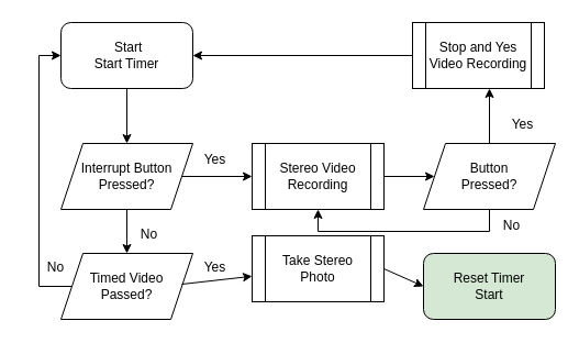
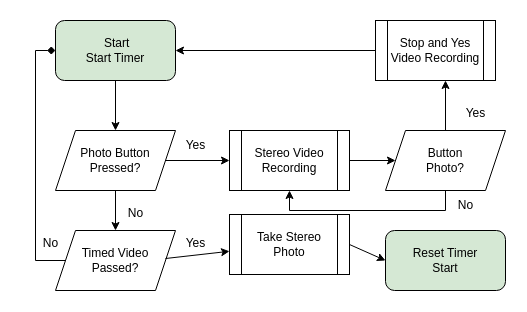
  <mxCell id="0" />
  <mxCell id="1" parent="0" />
- <mxCell id="2" value="&amp;nbsp;Start&lt;br&gt;Start Timer" style="rounded=1;whiteSpace=wrap;html=1;" vertex="1" parent="1"><mxGeometry x="55" y="20" width="120" height="60" as="geometry" /></mxCell>
+ <mxCell id="2" value="&amp;nbsp;Start&lt;br&gt;Start Timer" style="rounded=1;whiteSpace=wrap;html=1;fillColor=#d5e8d4;" vertex="1" parent="1"><mxGeometry x="55" y="20" width="120" height="60" as="geometry" /></mxCell>
  <mxCell id="3" value="" style="endArrow=classic;html=1;rounded=0;" edge="1" parent="1"><mxGeometry width="50" height="50" relative="1" as="geometry"><mxPoint x="115" y="80" as="sourcePoint" /><mxPoint x="115" y="130" as="targetPoint" /></mxGeometry></mxCell>
- <mxCell id="4" value="Interrupt Button &lt;br&gt;Pressed?" style="shape=parallelogram;perimeter=parallelogramPerimeter;whiteSpace=wrap;html=1;fixedSize=1;" vertex="1" parent="1"><mxGeometry x="55" y="130" width="120" height="60" as="geometry" /></mxCell>
+ <mxCell id="4" value="Photo Button &lt;br&gt;Pressed?" style="shape=parallelogram;perimeter=parallelogramPerimeter;whiteSpace=wrap;html=1;fixedSize=1;" vertex="1" parent="1"><mxGeometry x="55" y="130" width="120" height="60" as="geometry" /></mxCell>
  <mxCell id="5" value="" style="endArrow=classic;html=1;rounded=0;entryX=0;entryY=0.5;entryDx=0;entryDy=0;" edge="1" parent="1" target="18"><mxGeometry width="50" height="50" relative="1" as="geometry"><mxPoint x="165" y="160" as="sourcePoint" /><mxPoint x="225" y="160" as="targetPoint" /></mxGeometry></mxCell>
  <mxCell id="6" value="" style="endArrow=classic;html=1;rounded=0;" edge="1" parent="1"><mxGeometry width="50" height="50" relative="1" as="geometry"><mxPoint x="115" y="190" as="sourcePoint" /><mxPoint x="115" y="230" as="targetPoint" /></mxGeometry></mxCell>
  <mxCell id="7" value="Yes" style="text;html=1;align=center;verticalAlign=middle;resizable=0;points=[];autosize=1;strokeColor=none;fillColor=none;" vertex="1" parent="1"><mxGeometry x="175" y="130" width="40" height="30" as="geometry" /></mxCell>
  <mxCell id="8" value="No&lt;br&gt;" style="text;html=1;align=center;verticalAlign=middle;resizable=0;points=[];autosize=1;strokeColor=none;fillColor=none;" vertex="1" parent="1"><mxGeometry x="115" y="198" width="40" height="30" as="geometry" /></mxCell>
- <mxCell id="9" value="Button&lt;br&gt;Pressed?" style="shape=parallelogram;perimeter=parallelogramPerimeter;whiteSpace=wrap;html=1;fixedSize=1;" vertex="1" parent="1"><mxGeometry x="385" y="130" width="120" height="60" as="geometry" /></mxCell>
+ <mxCell id="9" value="Button&lt;br&gt;Photo?" style="shape=parallelogram;perimeter=parallelogramPerimeter;whiteSpace=wrap;html=1;fixedSize=1;" vertex="1" parent="1"><mxGeometry x="385" y="130" width="120" height="60" as="geometry" /></mxCell>
  <mxCell id="10" value="" style="endArrow=classic;html=1;rounded=0;" edge="1" parent="1" target="9"><mxGeometry width="50" height="50" relative="1" as="geometry"><mxPoint x="345" y="160" as="sourcePoint" /><mxPoint x="395" y="110" as="targetPoint" /></mxGeometry></mxCell>
  <mxCell id="11" value="" style="endArrow=classic;html=1;rounded=0;" edge="1" parent="1"><mxGeometry width="50" height="50" relative="1" as="geometry"><mxPoint x="445" y="130" as="sourcePoint" /><mxPoint x="445" y="80" as="targetPoint" /></mxGeometry></mxCell>
  <mxCell id="12" value="Yes" style="text;html=1;align=center;verticalAlign=middle;resizable=0;points=[];autosize=1;strokeColor=none;fillColor=none;" vertex="1" parent="1"><mxGeometry x="455" y="98" width="40" height="30" as="geometry" /></mxCell>
  <mxCell id="13" value="" style="endArrow=classic;html=1;rounded=0;entryX=0.5;entryY=1;entryDx=0;entryDy=0;" edge="1" parent="1"><mxGeometry width="50" height="50" relative="1" as="geometry"><mxPoint x="445" y="190" as="sourcePoint" /><mxPoint x="289" y="190" as="targetPoint" /><Array as="points"><mxPoint x="445" y="210" /><mxPoint x="289" y="210" /></Array></mxGeometry></mxCell>
  <mxCell id="14" value="No" style="text;html=1;align=center;verticalAlign=middle;resizable=0;points=[];autosize=1;strokeColor=none;fillColor=none;" vertex="1" parent="1"><mxGeometry x="445" y="190" width="40" height="30" as="geometry" /></mxCell>
  <mxCell id="15" value="" style="endArrow=classic;html=1;rounded=0;entryX=1;entryY=0.5;entryDx=0;entryDy=0;" edge="1" parent="1" target="2"><mxGeometry width="50" height="50" relative="1" as="geometry"><mxPoint x="385" y="50" as="sourcePoint" /><mxPoint x="435" y="0" as="targetPoint" /></mxGeometry></mxCell>
  <mxCell id="16" value="Timed Video&lt;br&gt;Passed?" style="shape=parallelogram;perimeter=parallelogramPerimeter;whiteSpace=wrap;html=1;fixedSize=1;" vertex="1" parent="1"><mxGeometry x="55" y="230" width="120" height="60" as="geometry" /></mxCell>
  <mxCell id="17" value="" style="endArrow=classic;html=1;rounded=0;" edge="1" parent="1" target="20"><mxGeometry width="50" height="50" relative="1" as="geometry"><mxPoint x="165" y="258" as="sourcePoint" /><mxPoint x="195" y="270" as="targetPoint" /></mxGeometry></mxCell>
  <mxCell id="18" value="Stereo Video &lt;br&gt;Recording" style="shape=process;whiteSpace=wrap;html=1;backgroundOutline=1;" vertex="1" parent="1"><mxGeometry x="229" y="130" width="120" height="60" as="geometry" /></mxCell>
  <mxCell id="19" value="Stop and Yes&lt;br&gt;Video Recording" style="shape=process;whiteSpace=wrap;html=1;backgroundOutline=1;" vertex="1" parent="1"><mxGeometry x="375" y="20" width="120" height="60" as="geometry" /></mxCell>
  <mxCell id="20" value="Take Stereo&lt;br&gt;Photo" style="shape=process;whiteSpace=wrap;html=1;backgroundOutline=1;" vertex="1" parent="1"><mxGeometry x="229" y="214" width="120" height="60" as="geometry" /></mxCell>
  <mxCell id="21" value="Yes" style="text;html=1;align=center;verticalAlign=middle;resizable=0;points=[];autosize=1;strokeColor=none;fillColor=none;" vertex="1" parent="1"><mxGeometry x="175" y="228" width="40" height="30" as="geometry" /></mxCell>
- <mxCell id="22" value="" style="endArrow=classic;html=1;rounded=0;entryX=0;entryY=0.5;entryDx=0;entryDy=0;exitX=0;exitY=0.5;exitDx=0;exitDy=0;" edge="1" parent="1" source="16" target="2"><mxGeometry width="50" height="50" relative="1" as="geometry"><mxPoint x="65" y="258" as="sourcePoint" /><mxPoint x="45" y="258" as="targetPoint" /><Array as="points"><mxPoint x="35" y="260" /><mxPoint x="35" y="50" /></Array></mxGeometry></mxCell>
+ <mxCell id="22" value="" style="endArrow=diamond;html=1;rounded=0;entryX=0;entryY=0.5;entryDx=0;entryDy=0;exitX=0;exitY=0.5;exitDx=0;exitDy=0;" edge="1" parent="1" source="16" target="2"><mxGeometry width="50" height="50" relative="1" as="geometry"><mxPoint x="65" y="258" as="sourcePoint" /><mxPoint x="45" y="258" as="targetPoint" /><Array as="points"><mxPoint x="35" y="260" /><mxPoint x="35" y="50" /></Array></mxGeometry></mxCell>
  <mxCell id="23" value="&amp;nbsp; &amp;nbsp;No" style="text;html=1;align=center;verticalAlign=middle;resizable=0;points=[];autosize=1;strokeColor=none;fillColor=none;" vertex="1" parent="1"><mxGeometry x="20" y="228" width="50" height="30" as="geometry" /></mxCell>
  <mxCell id="24" value="" style="endArrow=classic;html=1;rounded=0;exitX=1;exitY=0.5;exitDx=0;exitDy=0;" edge="1" parent="1" source="20"><mxGeometry width="50" height="50" relative="1" as="geometry"><mxPoint x="355" y="260" as="sourcePoint" /><mxPoint x="385" y="260" as="targetPoint" /></mxGeometry></mxCell>
  <mxCell id="25" value="Reset Timer&lt;br&gt;Start" style="rounded=1;whiteSpace=wrap;html=1;fillColor=#d5e8d4;" vertex="1" parent="1"><mxGeometry x="385" y="230" width="120" height="60" as="geometry" /></mxCell>
